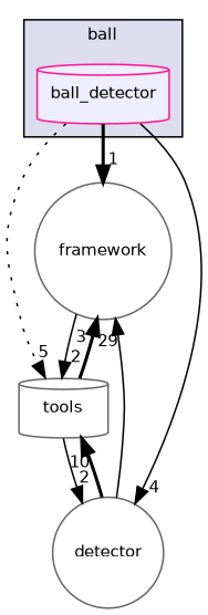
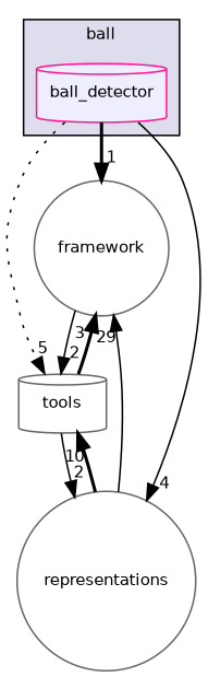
  digraph {
    compound=true
    node [color=gray40 fillcolor=white fontname=Helvetica fontsize=10 shape=cylinder style=filled]
    edge [headlabel=2 labeldistance=1.5 labelfontname=Helvetica labelfontsize=10 style=solid]
    n1 [color=deeppink fillcolor="#eeeeff" label=ball_detector pencolor=black]
    n2 [label=framework shape=circle fillcolor="" style=""]
    n3 [label=tools]
-   n4 [label=detector shape=circle]
+   n4 [label=representations shape=circle]
    subgraph cluster_1 {
      bgcolor="#ddddee"
      fontname=Helvetica
      fontsize=10
      label=ball
      pencolor=black
      n1
    }
    n1 -> n2 [headlabel=1 style=bold]
    n1 -> n3 [headlabel=5 style=dotted]
    n1 -> n4 [headlabel=4]
    n2 -> n3
    n3 -> n2 [headlabel=3 style=bold]
    n3 -> n4
    n4 -> n2 [headlabel=29]
    n4 -> n3 [headlabel=10 style=bold]
  }
